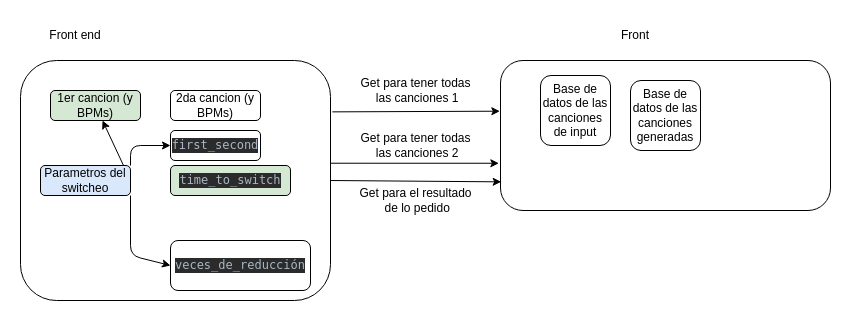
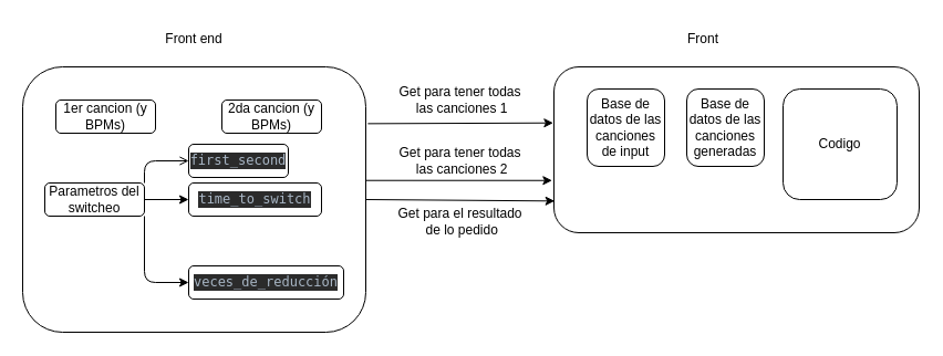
  <mxCell id="0" />
  <mxCell id="1" parent="0" />
  <mxCell id="2" style="edgeStyle=none;html=1;exitX=1.006;exitY=0.214;exitDx=0;exitDy=0;entryX=-0.002;entryY=0.338;entryDx=0;entryDy=0;entryPerimeter=0;exitPerimeter=0;" edge="1" parent="1" source="5" target="6"><mxGeometry relative="1" as="geometry" /></mxCell>
  <mxCell id="3" style="edgeStyle=none;html=1;exitX=1;exitY=0.5;exitDx=0;exitDy=0;entryX=0.002;entryY=0.809;entryDx=0;entryDy=0;entryPerimeter=0;" edge="1" parent="1" source="5" target="6"><mxGeometry relative="1" as="geometry" /></mxCell>
  <mxCell id="4" style="edgeStyle=none;html=1;exitX=1;exitY=0.428;exitDx=0;exitDy=0;entryX=-0.005;entryY=0.685;entryDx=0;entryDy=0;entryPerimeter=0;exitPerimeter=0;" edge="1" parent="1" source="5" target="6"><mxGeometry relative="1" as="geometry" /></mxCell>
  <mxCell id="5" value="" style="rounded=1;whiteSpace=wrap;html=1;" vertex="1" parent="1"><mxGeometry x="20" y="60" width="310" height="240" as="geometry" /></mxCell>
  <mxCell id="6" value="" style="rounded=1;whiteSpace=wrap;html=1;" vertex="1" parent="1"><mxGeometry x="500" y="60" width="330" height="150" as="geometry" /></mxCell>
- <mxCell id="7" value="1er cancion (y BPMs)" style="rounded=1;whiteSpace=wrap;html=1;fillColor=#d5e8d4;" vertex="1" parent="1"><mxGeometry x="50" y="90" width="90" height="30" as="geometry" /></mxCell>
- <mxCell id="8" value="2da cancion (y BPMs)" style="rounded=1;whiteSpace=wrap;html=1;" vertex="1" parent="1"><mxGeometry x="170" y="90" width="90" height="30" as="geometry" /></mxCell>
- <mxCell id="9" style="edgeStyle=none;html=1;exitX=1;exitY=0;exitDx=0;exitDy=0;entryX=0;entryY=0.5;entryDx=0;entryDy=0;" edge="1" parent="1" source="12" target="13"><mxGeometry relative="1" as="geometry"><Array as="points"><mxPoint x="130" y="145" /></Array></mxGeometry></mxCell>
- <mxCell id="10" style="edgeStyle=none;html=1;exitX=1;exitY=0.5;exitDx=0;exitDy=0;" edge="1" parent="1" source="12" target="7"><mxGeometry relative="1" as="geometry" /></mxCell>
+ <mxCell id="7" value="1er cancion (y BPMs)" style="rounded=1;whiteSpace=wrap;html=1;" vertex="1" parent="1"><mxGeometry x="50" y="90" width="90" height="30" as="geometry" /></mxCell>
+ <mxCell id="8" value="2da cancion (y BPMs)" style="rounded=1;whiteSpace=wrap;html=1;" vertex="1" parent="1"><mxGeometry x="200" y="90" width="90" height="30" as="geometry" /></mxCell>
+ <mxCell id="9" style="edgeStyle=none;html=1;exitX=1;exitY=0;exitDx=0;exitDy=0;entryX=0;entryY=0.5;entryDx=0;entryDy=0;endArrow=open;" edge="1" parent="1" source="12" target="13"><mxGeometry relative="1" as="geometry"><Array as="points"><mxPoint x="130" y="145" /></Array></mxGeometry></mxCell>
+ <mxCell id="10" style="edgeStyle=none;html=1;exitX=1;exitY=0.5;exitDx=0;exitDy=0;entryX=0;entryY=0.5;entryDx=0;entryDy=0;" edge="1" parent="1" source="12" target="14"><mxGeometry relative="1" as="geometry" /></mxCell>
  <mxCell id="11" style="edgeStyle=none;html=1;exitX=1;exitY=1;exitDx=0;exitDy=0;entryX=0;entryY=0.5;entryDx=0;entryDy=0;" edge="1" parent="1" source="12" target="15"><mxGeometry relative="1" as="geometry"><Array as="points"><mxPoint x="130" y="255" /></Array></mxGeometry></mxCell>
- <mxCell id="12" value="Parametros del switcheo" style="rounded=1;whiteSpace=wrap;html=1;fillColor=#dae8fc;" vertex="1" parent="1"><mxGeometry x="40" y="165" width="90" height="30" as="geometry" /></mxCell>
+ <mxCell id="12" value="Parametros del switcheo" style="rounded=1;whiteSpace=wrap;html=1;" vertex="1" parent="1"><mxGeometry x="40" y="165" width="90" height="30" as="geometry" /></mxCell>
  <mxCell id="13" value="&lt;pre style=&quot;background-color: #2b2b2b ; color: #a9b7c6 ; font-family: &amp;#34;jetbrains mono&amp;#34; , monospace ; font-size: 11 3pt&quot;&gt;first_second&lt;/pre&gt;" style="rounded=1;whiteSpace=wrap;html=1;" vertex="1" parent="1"><mxGeometry x="170" y="130" width="90" height="30" as="geometry" /></mxCell>
- <mxCell id="14" value="&lt;pre style=&quot;background-color: #2b2b2b ; color: #a9b7c6 ; font-family: &amp;#34;jetbrains mono&amp;#34; , monospace ; font-size: 11 3pt&quot;&gt;time_to_switch&lt;/pre&gt;" style="rounded=1;whiteSpace=wrap;html=1;fillColor=#d5e8d4;" vertex="1" parent="1"><mxGeometry x="170" y="165" width="120" height="30" as="geometry" /></mxCell>
- <mxCell id="15" value="&lt;pre style=&quot;background-color: #2b2b2b ; color: #a9b7c6 ; font-family: &amp;#34;jetbrains mono&amp;#34; , monospace ; font-size: 11 3pt&quot;&gt;&lt;pre style=&quot;font-family: &amp;#34;jetbrains mono&amp;#34; , monospace&quot;&gt;veces_de_reducción&lt;/pre&gt;&lt;/pre&gt;" style="rounded=1;whiteSpace=wrap;html=1;" vertex="1" parent="1"><mxGeometry x="170" y="240" width="140" height="50" as="geometry" /></mxCell>
- <mxCell id="16" value="Front end" style="text;html=1;strokeColor=none;fillColor=none;align=center;verticalAlign=middle;whiteSpace=wrap;rounded=0;" vertex="1" parent="1"><mxGeometry x="45" y="20" width="60" height="30" as="geometry" /></mxCell>
+ <mxCell id="14" value="&lt;pre style=&quot;background-color: #2b2b2b ; color: #a9b7c6 ; font-family: &amp;#34;jetbrains mono&amp;#34; , monospace ; font-size: 11 3pt&quot;&gt;time_to_switch&lt;/pre&gt;" style="rounded=1;whiteSpace=wrap;html=1;" vertex="1" parent="1"><mxGeometry x="170" y="165" width="120" height="30" as="geometry" /></mxCell>
+ <mxCell id="15" value="&lt;pre style=&quot;background-color: #2b2b2b ; color: #a9b7c6 ; font-family: &amp;#34;jetbrains mono&amp;#34; , monospace ; font-size: 11 3pt&quot;&gt;&lt;pre style=&quot;font-family: &amp;#34;jetbrains mono&amp;#34; , monospace&quot;&gt;veces_de_reducción&lt;/pre&gt;&lt;/pre&gt;" style="rounded=1;whiteSpace=wrap;html=1;" vertex="1" parent="1"><mxGeometry x="170" y="240" width="140" height="30" as="geometry" /></mxCell>
+ <mxCell id="16" value="Front end" style="text;html=1;strokeColor=none;fillColor=none;align=center;verticalAlign=middle;whiteSpace=wrap;rounded=0;" vertex="1" parent="1"><mxGeometry x="145" y="20" width="60" height="30" as="geometry" /></mxCell>
  <mxCell id="17" value="Front" style="text;html=1;strokeColor=none;fillColor=none;align=center;verticalAlign=middle;whiteSpace=wrap;rounded=0;" vertex="1" parent="1"><mxGeometry x="605" y="20" width="60" height="30" as="geometry" /></mxCell>
  <mxCell id="18" value="&lt;span&gt;Get para tener todas&lt;br&gt;&amp;nbsp;las canciones 1&lt;/span&gt;" style="text;html=1;align=center;verticalAlign=middle;resizable=0;points=[];autosize=1;strokeColor=none;fillColor=none;" vertex="1" parent="1"><mxGeometry x="350" y="75" width="130" height="30" as="geometry" /></mxCell>
  <mxCell id="19" value="&lt;span&gt;Get para tener todas&lt;br&gt;&amp;nbsp;las canciones 2&lt;/span&gt;" style="text;html=1;align=center;verticalAlign=middle;resizable=0;points=[];autosize=1;strokeColor=none;fillColor=none;" vertex="1" parent="1"><mxGeometry x="350" y="130" width="130" height="30" as="geometry" /></mxCell>
  <mxCell id="20" value="&lt;span&gt;Get para el resultado&lt;br&gt;&amp;nbsp;de lo pedido&lt;/span&gt;" style="text;html=1;align=center;verticalAlign=middle;resizable=0;points=[];autosize=1;strokeColor=none;fillColor=none;" vertex="1" parent="1"><mxGeometry x="350" y="185" width="130" height="30" as="geometry" /></mxCell>
- <mxCell id="21" value="Base de datos de las canciones de input" style="rounded=1;whiteSpace=wrap;html=1;" vertex="1" parent="1"><mxGeometry x="540" y="75" width="70" height="70" as="geometry" /></mxCell>
- <mxCell id="22" value="Base de datos de las canciones generadas" style="rounded=1;whiteSpace=wrap;html=1;" vertex="1" parent="1"><mxGeometry x="630" y="80" width="70" height="70" as="geometry" /></mxCell>
+ <mxCell id="21" value="Base de datos de las canciones de input" style="rounded=1;whiteSpace=wrap;html=1;" vertex="1" parent="1"><mxGeometry x="530" y="80" width="70" height="70" as="geometry" /></mxCell>
+ <mxCell id="22" value="Base de datos de las canciones generadas" style="rounded=1;whiteSpace=wrap;html=1;" vertex="1" parent="1"><mxGeometry x="620" y="80" width="70" height="70" as="geometry" /></mxCell>
+ <mxCell id="23" value="Codigo" style="rounded=1;whiteSpace=wrap;html=1;" vertex="1" parent="1"><mxGeometry x="707" y="80" width="103" height="100" as="geometry" /></mxCell>
